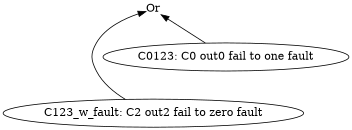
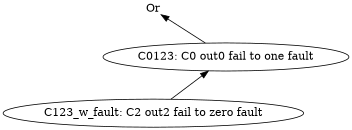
  digraph {
    rankdir=BT
    splines=true
    node [shape=ellipse]
    n1 [height=0 label=Or margin=0 shape=none width=0]
    n2 [label="C123_w_fault: C2 out2 fail to zero fault"]
    n3 [label="C0123: C0 out0 fail to one fault"]
-   n2 -> n1
+   n2 -> n3
    n3 -> n1
  }
